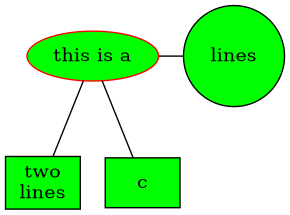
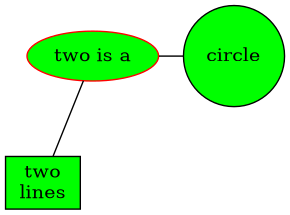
  graph {
    node [color=black fillcolor=green shape=box style=filled]
-   n1 [color=red label="this is a" shape=ellipse]
-   n2 [label=lines shape=circle]
+   n1 [color=red label="two is a" shape=ellipse]
+   n2 [label=circle shape=circle]
    n3 [label="two\nlines"]
-   c
    subgraph sub_1 {
      rank=same
      n1
      n2
    }
    n1 -- n2
    n1 -- n3
-   n1 -- c
  }
